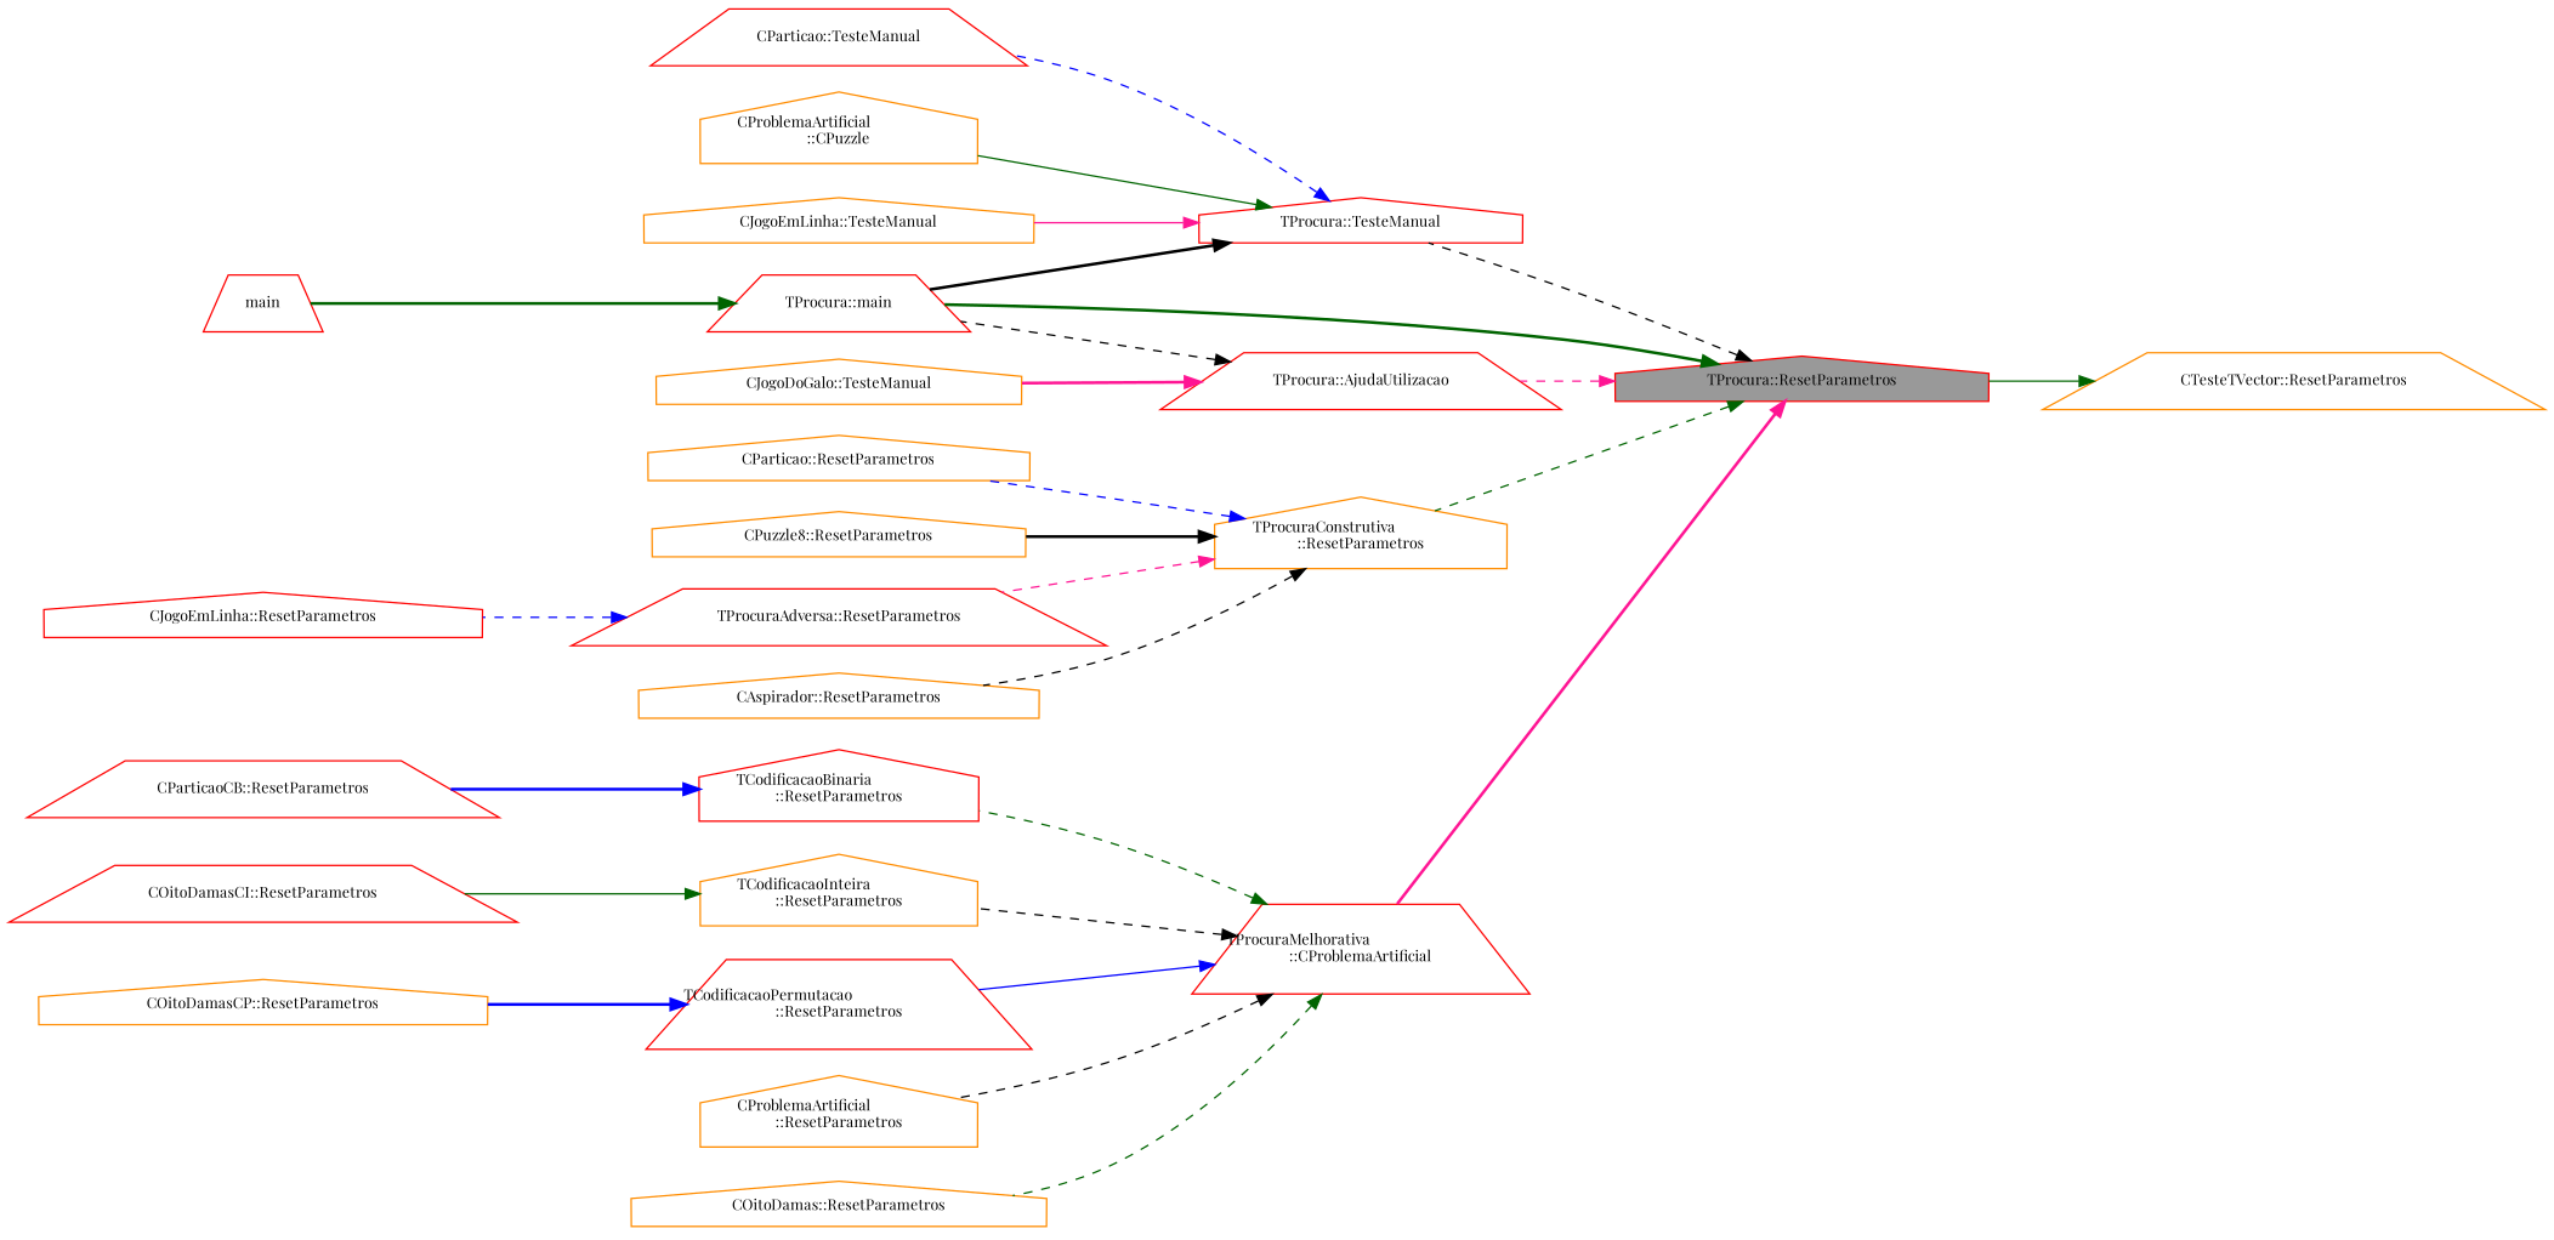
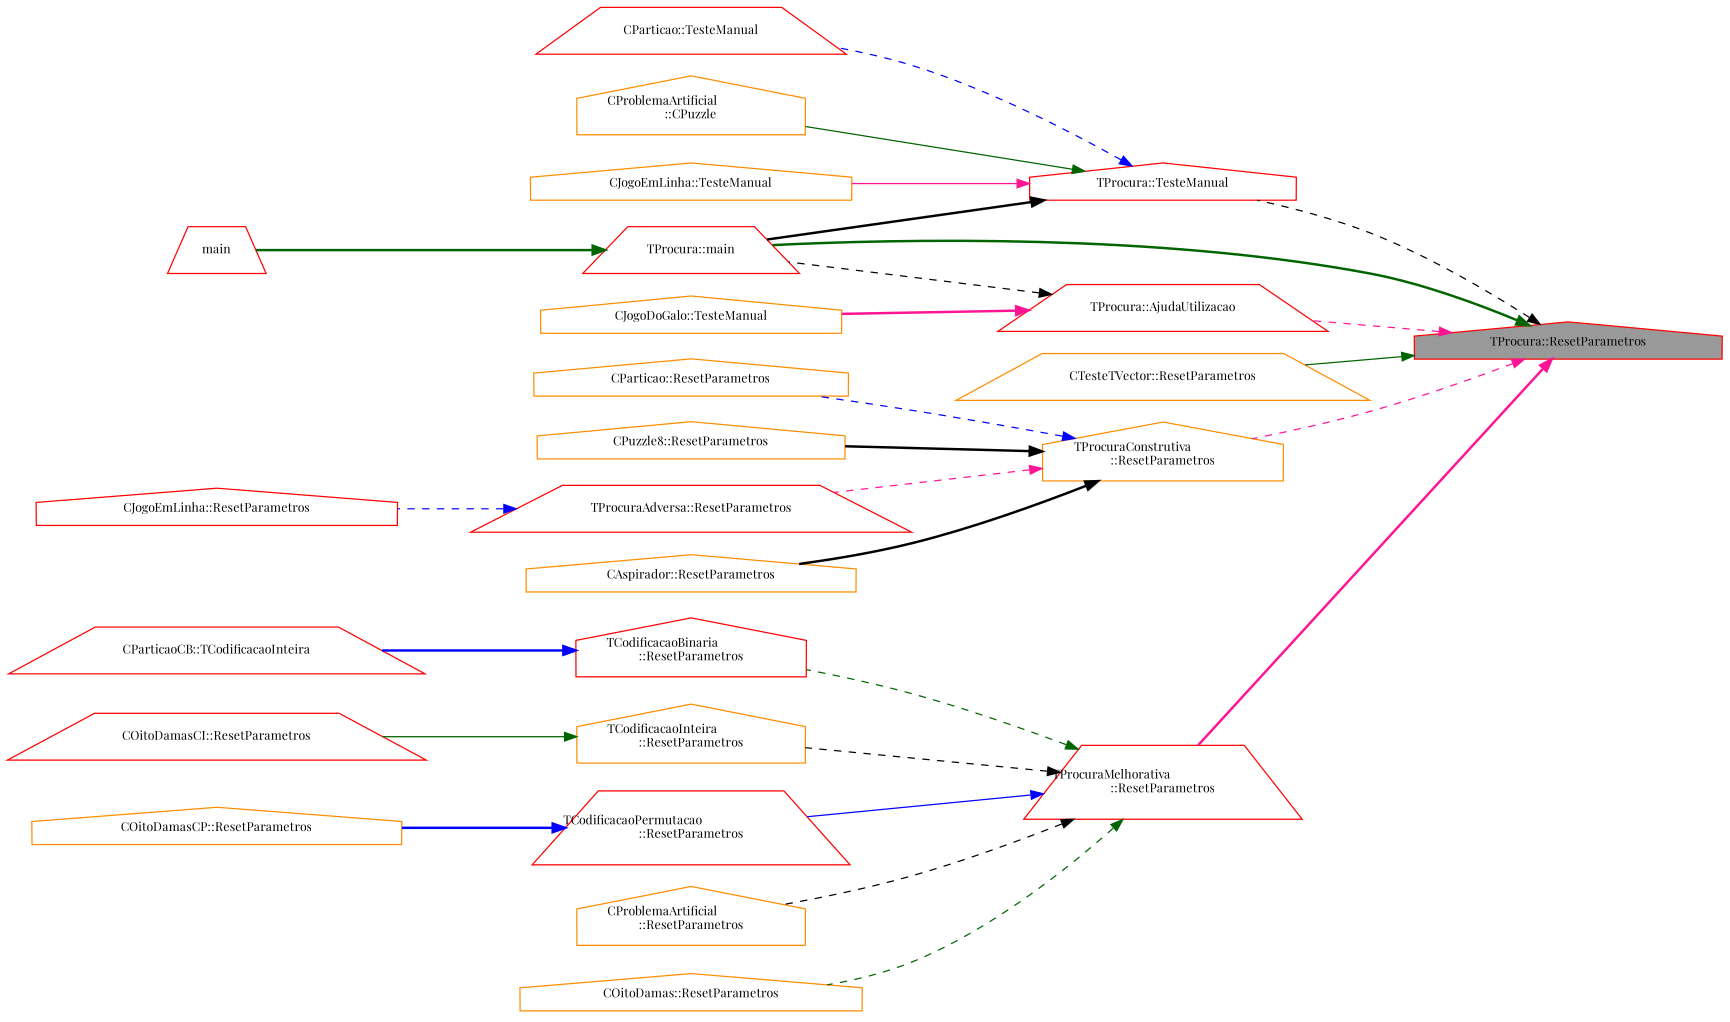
  digraph {
    fontname="Playfair Display"
    rankdir=RL
    node [color=red fillcolor=white fontname="Playfair Display" fontsize=10 shape=house style=filled]
    edge [color=darkgreen dir=back fontname="Playfair Display" fontsize=10 labelfontname=Helvetica labelfontsize=10 style=dashed]
    n1 [fillcolor=grey60 fontcolor=black height=0.2 label="TProcura::ResetParametros" width=0.4]
    n2 [height=0.2 label="TProcura::AjudaUtilizacao" shape=trapezium width=0.4]
    n3 [height=0.2 label="TProcura::main" shape=trapezium width=0.4]
    n4 [color=darkorange height=0.2 label="CTesteTVector::ResetParametros" shape=trapezium width=0.4]
    n5 [color=darkorange height=0.2 label="TProcuraConstrutiva\l::ResetParametros" width=0.4]
-   n6 [height=0.2 label="TProcuraMelhorativa\l::CProblemaArtificial" shape=trapezium width=0.4]
+   n6 [height=0.2 label="TProcuraMelhorativa\l::ResetParametros" shape=trapezium width=0.4]
    n7 [height=0.2 label="TProcura::TesteManual" width=0.4]
    n8 [color=darkorange height=0.2 label="CJogoDoGalo::TesteManual" width=0.4]
    n9 [height=0.2 label=main shape=trapezium width=0.4]
    n10 [height=0.2 label="TProcuraAdversa::ResetParametros" shape=trapezium width=0.4]
    n11 [color=darkorange height=0.2 label="CAspirador::ResetParametros" width=0.4]
    n12 [color=darkorange height=0.2 label="CParticao::ResetParametros" width=0.4]
    n13 [color=darkorange height=0.2 label="CPuzzle8::ResetParametros" width=0.4]
    n14 [color=darkorange height=0.2 label="COitoDamas::ResetParametros" width=0.4]
    n15 [height=0.2 label="TCodificacaoBinaria\l::ResetParametros" width=0.4]
    n16 [color=darkorange height=0.2 label="TCodificacaoInteira\l::ResetParametros" width=0.4]
    n17 [height=0.2 label="TCodificacaoPermutacao\l::ResetParametros" shape=trapezium width=0.4]
    n18 [color=darkorange height=0.2 label="CProblemaArtificial\l::ResetParametros" width=0.4]
    n19 [color=darkorange height=0.2 label="CJogoEmLinha::TesteManual" width=0.4]
    n20 [height=0.2 label="CParticao::TesteManual" shape=trapezium width=0.4]
    n21 [color=darkorange height=0.2 label="CProblemaArtificial\l::CPuzzle" width=0.4]
    n22 [height=0.2 label="CJogoEmLinha::ResetParametros" width=0.4]
-   n23 [height=0.2 label="CParticaoCB::ResetParametros" shape=trapezium width=0.4]
+   n23 [height=0.2 label="CParticaoCB::TCodificacaoInteira" shape=trapezium width=0.4]
    n24 [height=0.2 label="COitoDamasCI::ResetParametros" shape=trapezium width=0.4]
    n25 [color=darkorange height=0.2 label="COitoDamasCP::ResetParametros" width=0.4]
    n1 -> n2 [color=deeppink]
    n1 -> n3 [style=bold]
-   n4 -> n1 [style=solid]
-   n1 -> n5
+   n1 -> n4 [style=solid]
+   n1 -> n5 [color=deeppink]
    n1 -> n6 [color=deeppink style=bold]
    n1 -> n7 [color=black]
    n2 -> n3 [color=black]
    n2 -> n8 [color=deeppink style=bold]
    n3 -> n9 [style=bold]
    n5 -> n10 [color=deeppink]
-   n5 -> n11 [color=black]
+   n5 -> n11 [color=black style=bold]
    n5 -> n12 [color=blue]
    n5 -> n13 [color=black style=bold]
    n6 -> n14
    n6 -> n15
    n6 -> n16 [color=black]
    n6 -> n17 [color=blue style=solid]
    n6 -> n18 [color=black]
    n7 -> n3 [color=black style=bold]
    n7 -> n19 [color=deeppink style=solid]
    n7 -> n20 [color=blue]
    n7 -> n21 [style=solid]
    n10 -> n22 [color=blue]
    n15 -> n23 [color=blue style=bold]
    n16 -> n24 [style=solid]
    n17 -> n25 [color=blue style=bold]
  }
